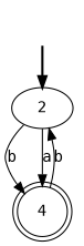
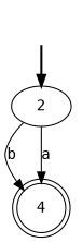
  digraph {
    fontname="DejaVu Sans Mono"
    node [fontname="DejaVu Sans Mono"]
    edge [fontname="DejaVu Sans Mono"]
    fake [style=invisible]
    2 [root=true]
    4 [shape=doublecircle]
    fake -> 2 [style=bold]
    2 -> 4 [label=b]
    2 -> 4 [label=a]
-   4 -> 2 [label=b]
  }
